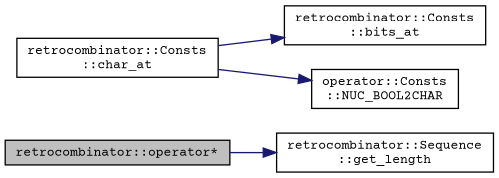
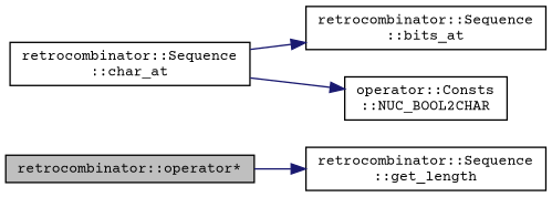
  digraph {
    fontname="Courier Prime"
    rankdir=LR
    node [color=black fillcolor=white fontname="Courier Prime" fontsize=10 shape=record style=filled]
    edge [color=midnightblue fontname="Courier Prime" fontsize=10 labelfontname=Helvetica labelfontsize=10 style=solid]
    n1 [fillcolor=grey75 fontcolor=black height=0.2 label="retrocombinator::operator*" width=0.4]
    n2 [height=0.2 label="retrocombinator::Sequence\l::get_length" width=0.4]
-   n3 [height=0.2 label="retrocombinator::Consts\l::char_at" width=0.4]
-   n4 [height=0.2 label="retrocombinator::Consts\l::bits_at" width=0.4]
+   n3 [height=0.2 label="retrocombinator::Sequence\l::char_at" width=0.4]
+   n4 [height=0.2 label="retrocombinator::Sequence\l::bits_at" width=0.4]
    n5 [height=0.2 label="operator::Consts\l::NUC_BOOL2CHAR" width=0.4]
    n1 -> n2
    n3 -> n4
    n3 -> n5
  }
